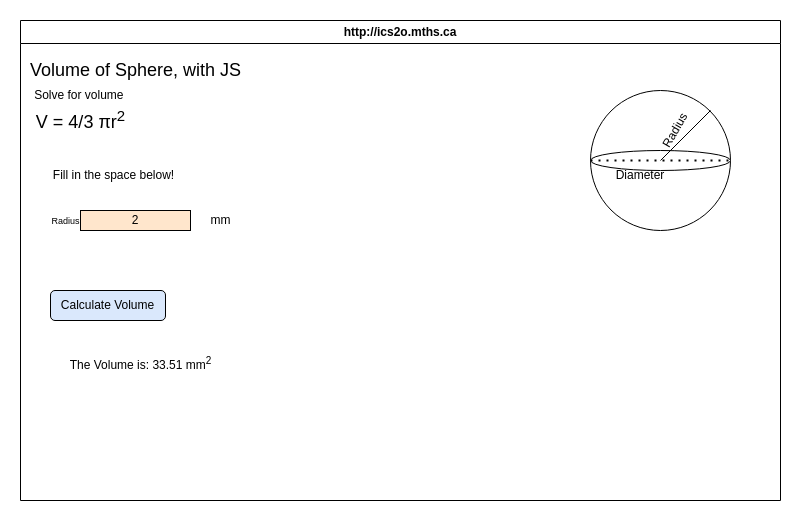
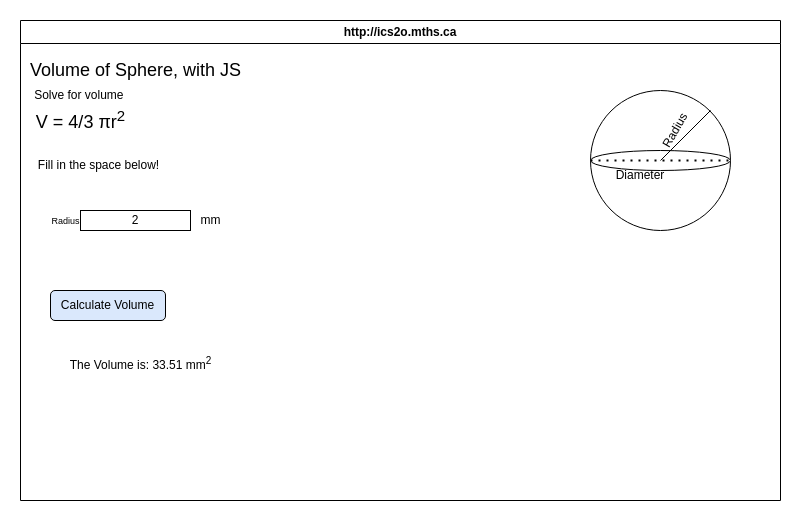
  <mxCell id="0" />
  <mxCell id="1" parent="0" />
  <mxCell id="2" value="http://ics2o.mths.ca" style="swimlane;whiteSpace=wrap;html=1;" parent="1" vertex="1"><mxGeometry x="20" y="20" width="760" height="480" as="geometry" /></mxCell>
  <mxCell id="3" value="&lt;font style=&quot;font-size: 18px;&quot;&gt;Volume of Sphere, with JS&lt;/font&gt;" style="text;html=1;align=center;verticalAlign=middle;resizable=0;points=[];autosize=1;strokeColor=none;fillColor=none;" vertex="1" parent="2"><mxGeometry y="30" width="230" height="40" as="geometry" /></mxCell>
  <mxCell id="4" value="Solve for volume&amp;nbsp;" style="text;html=1;align=center;verticalAlign=middle;resizable=0;points=[];autosize=1;strokeColor=none;fillColor=none;" vertex="1" parent="2"><mxGeometry y="60" width="120" height="30" as="geometry" /></mxCell>
  <mxCell id="5" value="&lt;font style=&quot;font-size: 18px;&quot;&gt;V = 4/3&amp;nbsp;πr&lt;sup style=&quot;&quot;&gt;2&lt;/sup&gt;&lt;/font&gt;" style="text;html=1;align=center;verticalAlign=middle;resizable=0;points=[];autosize=1;strokeColor=none;fillColor=none;" vertex="1" parent="2"><mxGeometry x="5" y="80" width="110" height="40" as="geometry" /></mxCell>
  <mxCell id="6" value="&lt;font style=&quot;font-size: 9px;&quot;&gt;Radius&lt;/font&gt;" style="text;html=1;align=center;verticalAlign=middle;resizable=0;points=[];autosize=1;strokeColor=none;fillColor=none;" vertex="1" parent="2"><mxGeometry x="20" y="185" width="50" height="30" as="geometry" /></mxCell>
- <mxCell id="7" value="2" style="whiteSpace=wrap;html=1;fillColor=#ffe6cc;" vertex="1" parent="2"><mxGeometry x="60" y="190" width="110" height="20" as="geometry" /></mxCell>
+ <mxCell id="7" value="2" style="whiteSpace=wrap;html=1;" vertex="1" parent="2"><mxGeometry x="60" y="190" width="110" height="20" as="geometry" /></mxCell>
  <mxCell id="8" value="D&amp;nbsp; &amp;nbsp;&amp;nbsp;" style="ellipse;whiteSpace=wrap;html=1;aspect=fixed;" vertex="1" parent="2"><mxGeometry x="570" y="70" width="140" height="140" as="geometry" /></mxCell>
  <mxCell id="9" value="" style="ellipse;whiteSpace=wrap;html=1;rotation=0;" vertex="1" parent="2"><mxGeometry x="570" y="130" width="140" height="20" as="geometry" /></mxCell>
  <mxCell id="10" value="" style="endArrow=none;html=1;" edge="1" parent="2"><mxGeometry width="50" height="50" relative="1" as="geometry"><mxPoint x="640" y="140" as="sourcePoint" /><mxPoint x="690" y="90" as="targetPoint" /></mxGeometry></mxCell>
  <mxCell id="11" value="Radius" style="text;html=1;align=center;verticalAlign=middle;whiteSpace=wrap;rounded=0;rotation=-60;" vertex="1" parent="2"><mxGeometry x="630" y="100" width="50" height="20" as="geometry" /></mxCell>
  <mxCell id="12" value="" style="endArrow=none;dashed=1;html=1;dashPattern=1 3;strokeWidth=2;entryX=1;entryY=0.5;entryDx=0;entryDy=0;exitX=0;exitY=0.5;exitDx=0;exitDy=0;" edge="1" parent="2" source="9" target="9"><mxGeometry width="50" height="50" relative="1" as="geometry"><mxPoint x="600" y="140" as="sourcePoint" /><mxPoint x="650" y="90" as="targetPoint" /></mxGeometry></mxCell>
  <mxCell id="13" value="Diameter" style="text;html=1;align=center;verticalAlign=middle;whiteSpace=wrap;rounded=0;" vertex="1" parent="2"><mxGeometry x="590" y="140" width="60" height="30" as="geometry" /></mxCell>
  <mxCell id="14" value="Calculate Volume" style="rounded=1;whiteSpace=wrap;html=1;fillColor=#dae8fc;" vertex="1" parent="2"><mxGeometry x="30" y="270" width="115" height="30" as="geometry" /></mxCell>
- <mxCell id="15" value="Fill in the space below!" style="text;html=1;align=center;verticalAlign=middle;resizable=0;points=[];autosize=1;strokeColor=none;fillColor=none;" vertex="1" parent="2"><mxGeometry x="22.5" y="140" width="140" height="30" as="geometry" /></mxCell>
- <mxCell id="16" value="mm" style="text;html=1;align=center;verticalAlign=middle;resizable=0;points=[];autosize=1;strokeColor=none;fillColor=none;" vertex="1" parent="2"><mxGeometry x="180" y="185" width="40" height="30" as="geometry" /></mxCell>
+ <mxCell id="15" value="Fill in the space below!" style="text;html=1;align=center;verticalAlign=middle;resizable=0;points=[];autosize=1;strokeColor=none;fillColor=none;" vertex="1" parent="2"><mxGeometry x="7.5" y="130" width="140" height="30" as="geometry" /></mxCell>
+ <mxCell id="16" value="mm" style="text;html=1;align=center;verticalAlign=middle;resizable=0;points=[];autosize=1;strokeColor=none;fillColor=none;" vertex="1" parent="2"><mxGeometry x="170" y="185" width="40" height="30" as="geometry" /></mxCell>
  <mxCell id="17" value="The Volume is:&amp;nbsp;33.51 mm&lt;sup&gt;2&lt;/sup&gt;" style="text;html=1;align=center;verticalAlign=middle;resizable=0;points=[];autosize=1;strokeColor=none;fillColor=none;" vertex="1" parent="1"><mxGeometry x="55" y="348" width="170" height="30" as="geometry" /></mxCell>
